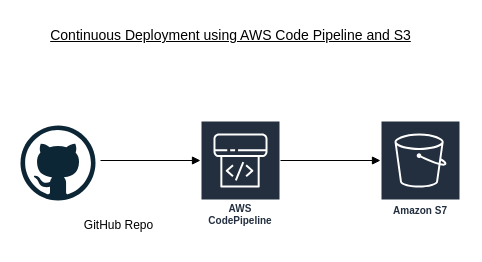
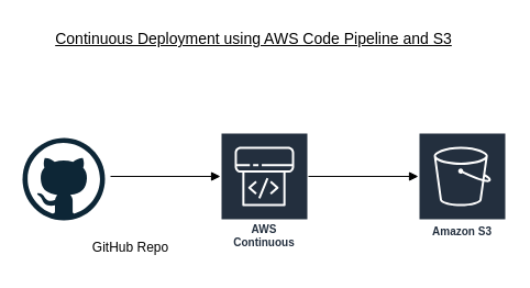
  <mxCell id="0" />
  <mxCell id="1" parent="0" />
  <mxCell id="2" value="" style="dashed=0;outlineConnect=0;html=1;align=center;labelPosition=center;verticalLabelPosition=bottom;verticalAlign=top;shape=mxgraph.weblogos.github" vertex="1" parent="1"><mxGeometry x="20" y="125" width="75" height="75" as="geometry" /></mxCell>
  <mxCell id="3" value="GitHub Repo" style="text;html=1;align=center;verticalAlign=middle;resizable=0;points=[];autosize=1;strokeColor=none;fillColor=none;" vertex="1" parent="1"><mxGeometry x="72.5" y="210" width="90" height="30" as="geometry" /></mxCell>
  <mxCell id="4" value="" style="edgeStyle=orthogonalEdgeStyle;html=1;endArrow=block;elbow=vertical;startArrow=none;endFill=1;rounded=0;" edge="1" parent="1"><mxGeometry width="100" relative="1" as="geometry"><mxPoint x="100" y="160" as="sourcePoint" /><mxPoint x="200" y="160" as="targetPoint" /></mxGeometry></mxCell>
- <mxCell id="5" value="AWS CodePipeline" style="sketch=0;outlineConnect=0;fontColor=#232F3E;gradientColor=none;strokeColor=#ffffff;fillColor=#232F3E;dashed=0;verticalLabelPosition=middle;verticalAlign=bottom;align=center;html=1;whiteSpace=wrap;fontSize=10;fontStyle=1;spacing=3;shape=mxgraph.aws4.productIcon;prIcon=mxgraph.aws4.codepipeline;" vertex="1" parent="1"><mxGeometry x="200" y="120" width="80" height="110" as="geometry" /></mxCell>
+ <mxCell id="5" value="AWS Continuous" style="sketch=0;outlineConnect=0;fontColor=#232F3E;gradientColor=none;strokeColor=#ffffff;fillColor=#232F3E;dashed=0;verticalLabelPosition=middle;verticalAlign=bottom;align=center;html=1;whiteSpace=wrap;fontSize=10;fontStyle=1;spacing=3;shape=mxgraph.aws4.productIcon;prIcon=mxgraph.aws4.codepipeline;" vertex="1" parent="1"><mxGeometry x="200" y="120" width="80" height="110" as="geometry" /></mxCell>
  <mxCell id="6" value="" style="edgeStyle=orthogonalEdgeStyle;html=1;endArrow=block;elbow=vertical;startArrow=none;endFill=1;rounded=0;" edge="1" parent="1"><mxGeometry width="100" relative="1" as="geometry"><mxPoint x="280" y="160" as="sourcePoint" /><mxPoint x="380" y="160" as="targetPoint" /></mxGeometry></mxCell>
- <mxCell id="7" value="Amazon S7" style="sketch=0;outlineConnect=0;fontColor=#232F3E;gradientColor=none;strokeColor=#ffffff;fillColor=#232F3E;dashed=0;verticalLabelPosition=middle;verticalAlign=bottom;align=center;html=1;whiteSpace=wrap;fontSize=10;fontStyle=1;spacing=3;shape=mxgraph.aws4.productIcon;prIcon=mxgraph.aws4.s3;" vertex="1" parent="1"><mxGeometry x="380" y="120" width="80" height="100" as="geometry" /></mxCell>
+ <mxCell id="7" value="Amazon S3" style="sketch=0;outlineConnect=0;fontColor=#232F3E;gradientColor=none;strokeColor=#ffffff;fillColor=#232F3E;dashed=0;verticalLabelPosition=middle;verticalAlign=bottom;align=center;html=1;whiteSpace=wrap;fontSize=10;fontStyle=1;spacing=3;shape=mxgraph.aws4.productIcon;prIcon=mxgraph.aws4.s3;" vertex="1" parent="1"><mxGeometry x="380" y="120" width="80" height="100" as="geometry" /></mxCell>
  <mxCell id="8" value="&lt;font style=&quot;font-size: 14px;&quot;&gt;&lt;u&gt;Continuous Deployment using AWS Code Pipeline and S3&lt;/u&gt;&lt;/font&gt;" style="text;html=1;align=center;verticalAlign=middle;resizable=0;points=[];autosize=1;strokeColor=none;fillColor=none;" vertex="1" parent="1"><mxGeometry x="40" y="20" width="380" height="30" as="geometry" /></mxCell>
